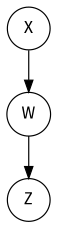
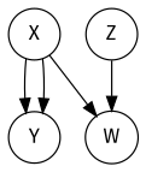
  digraph {
    fontname="Fira Sans"
    node [fillcolor="#ffffff" fontname="Fira Sans" shape=circle style=filled]
    edge [fontname="Fira Sans"]
    n1 [label=X width=0.5]
+   n2 [label=Y width=0.5]
    W [width=0.5]
    n4 [label=Z width=0.5]
+   n1 -> n2
+   n1 -> n2
    n1 -> W
-   W -> n4
+   n4 -> W
  }
